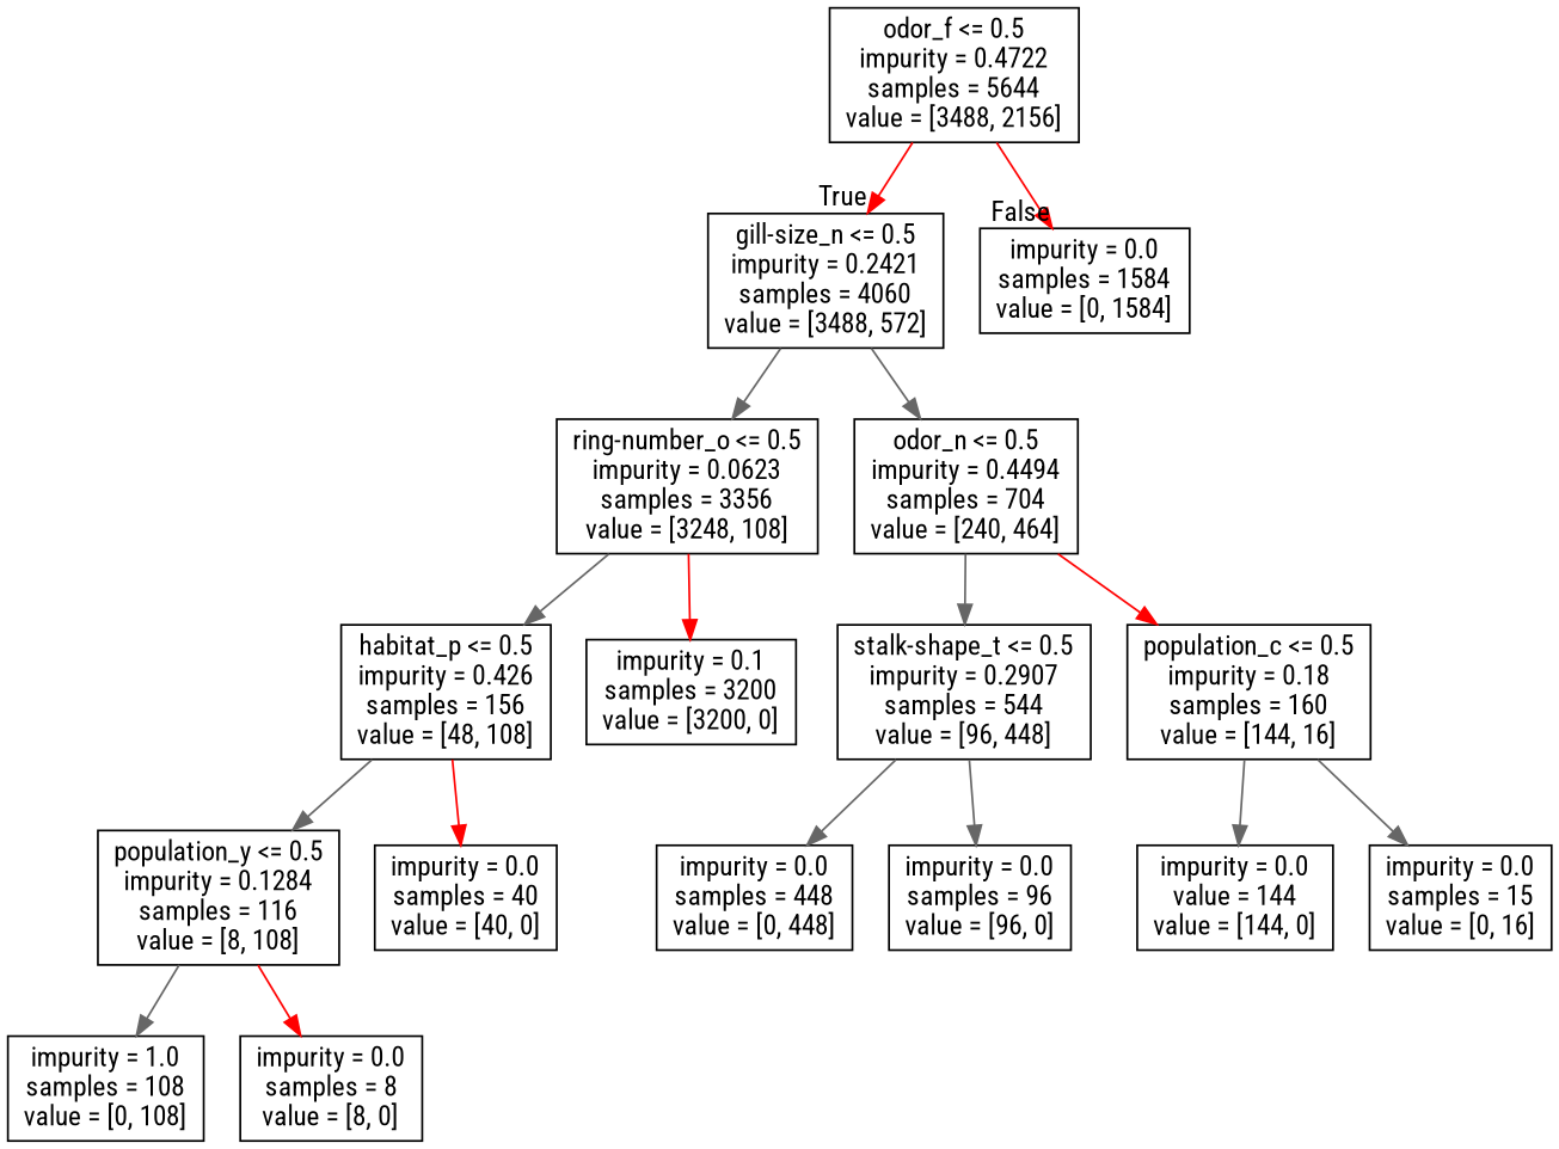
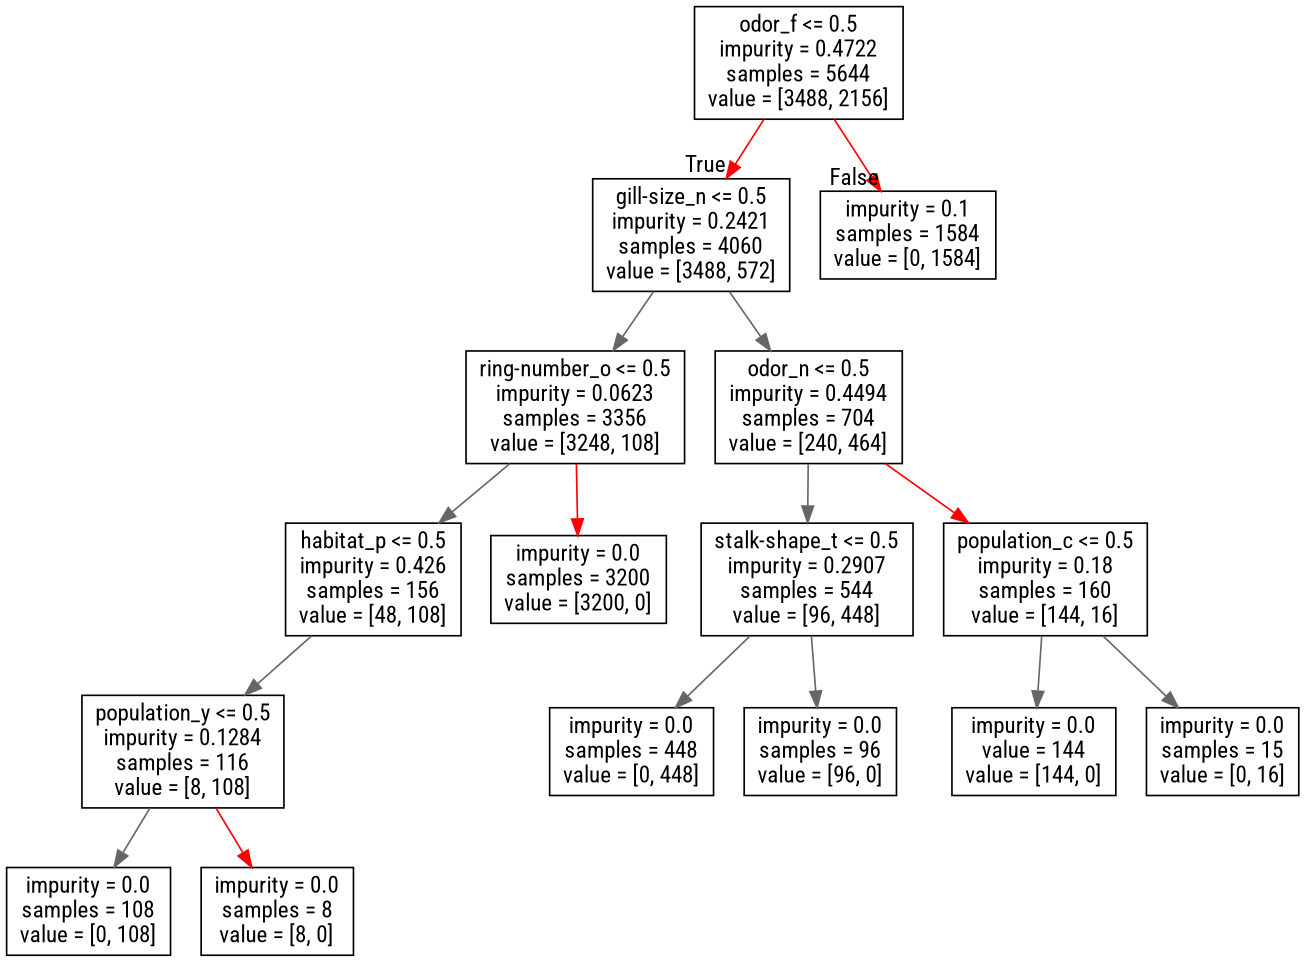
  digraph {
    fontname="Roboto Condensed"
    node [fontname="Roboto Condensed" shape=box]
    edge [color=gray40 fontname="Roboto Condensed"]
    n1 [label="odor_f <= 0.5\nimpurity = 0.4722\nsamples = 5644\nvalue = [3488, 2156]"]
    n2 [label="gill-size_n <= 0.5\nimpurity = 0.2421\nsamples = 4060\nvalue = [3488, 572]"]
-   n3 [label="impurity = 0.0\nsamples = 1584\nvalue = [0, 1584]"]
+   n3 [label="impurity = 0.1\nsamples = 1584\nvalue = [0, 1584]"]
    n4 [label="ring-number_o <= 0.5\nimpurity = 0.0623\nsamples = 3356\nvalue = [3248, 108]"]
    n5 [label="odor_n <= 0.5\nimpurity = 0.4494\nsamples = 704\nvalue = [240, 464]"]
    n6 [label="habitat_p <= 0.5\nimpurity = 0.426\nsamples = 156\nvalue = [48, 108]"]
-   n7 [label="impurity = 0.1\nsamples = 3200\nvalue = [3200, 0]"]
+   n7 [label="impurity = 0.0\nsamples = 3200\nvalue = [3200, 0]"]
    n8 [label="stalk-shape_t <= 0.5\nimpurity = 0.2907\nsamples = 544\nvalue = [96, 448]"]
    n9 [label="population_c <= 0.5\nimpurity = 0.18\nsamples = 160\nvalue = [144, 16]"]
    n10 [label="population_y <= 0.5\nimpurity = 0.1284\nsamples = 116\nvalue = [8, 108]"]
-   n11 [label="impurity = 0.0\nsamples = 40\nvalue = [40, 0]"]
-   n12 [label="impurity = 1.0\nsamples = 108\nvalue = [0, 108]"]
+   n12 [label="impurity = 0.0\nsamples = 108\nvalue = [0, 108]"]
    n13 [label="impurity = 0.0\nsamples = 8\nvalue = [8, 0]"]
    n14 [label="impurity = 0.0\nsamples = 448\nvalue = [0, 448]"]
    n15 [label="impurity = 0.0\nsamples = 96\nvalue = [96, 0]"]
    n16 [label="impurity = 0.0\nvalue = 144\nvalue = [144, 0]"]
    n17 [label="impurity = 0.0\nsamples = 15\nvalue = [0, 16]"]
    n1 -> n2 [color=red headlabel=True labelangle=45 labeldistance=2.5]
    n1 -> n3 [color=red headlabel=False labelangle=-45 labeldistance=2.5]
    n2 -> n4
    n2 -> n5
    n4 -> n6
    n4 -> n7 [color=red]
    n5 -> n8
    n5 -> n9 [color=red]
    n6 -> n10
-   n6 -> n11 [color=red]
    n8 -> n14
    n8 -> n15
    n9 -> n16
    n9 -> n17
    n10 -> n12
    n10 -> n13 [color=red]
  }
